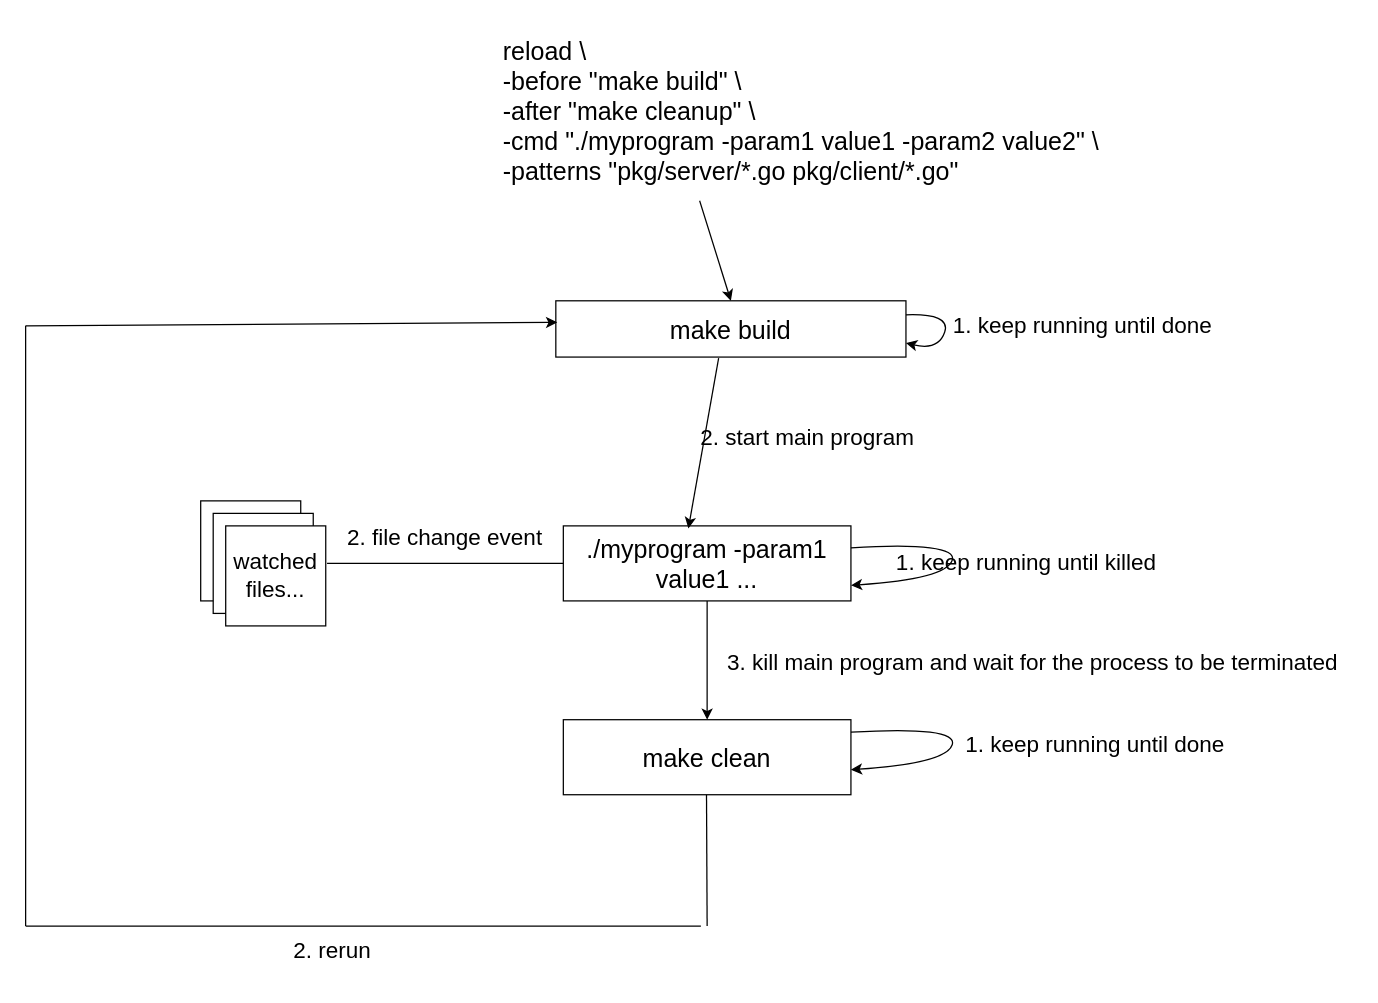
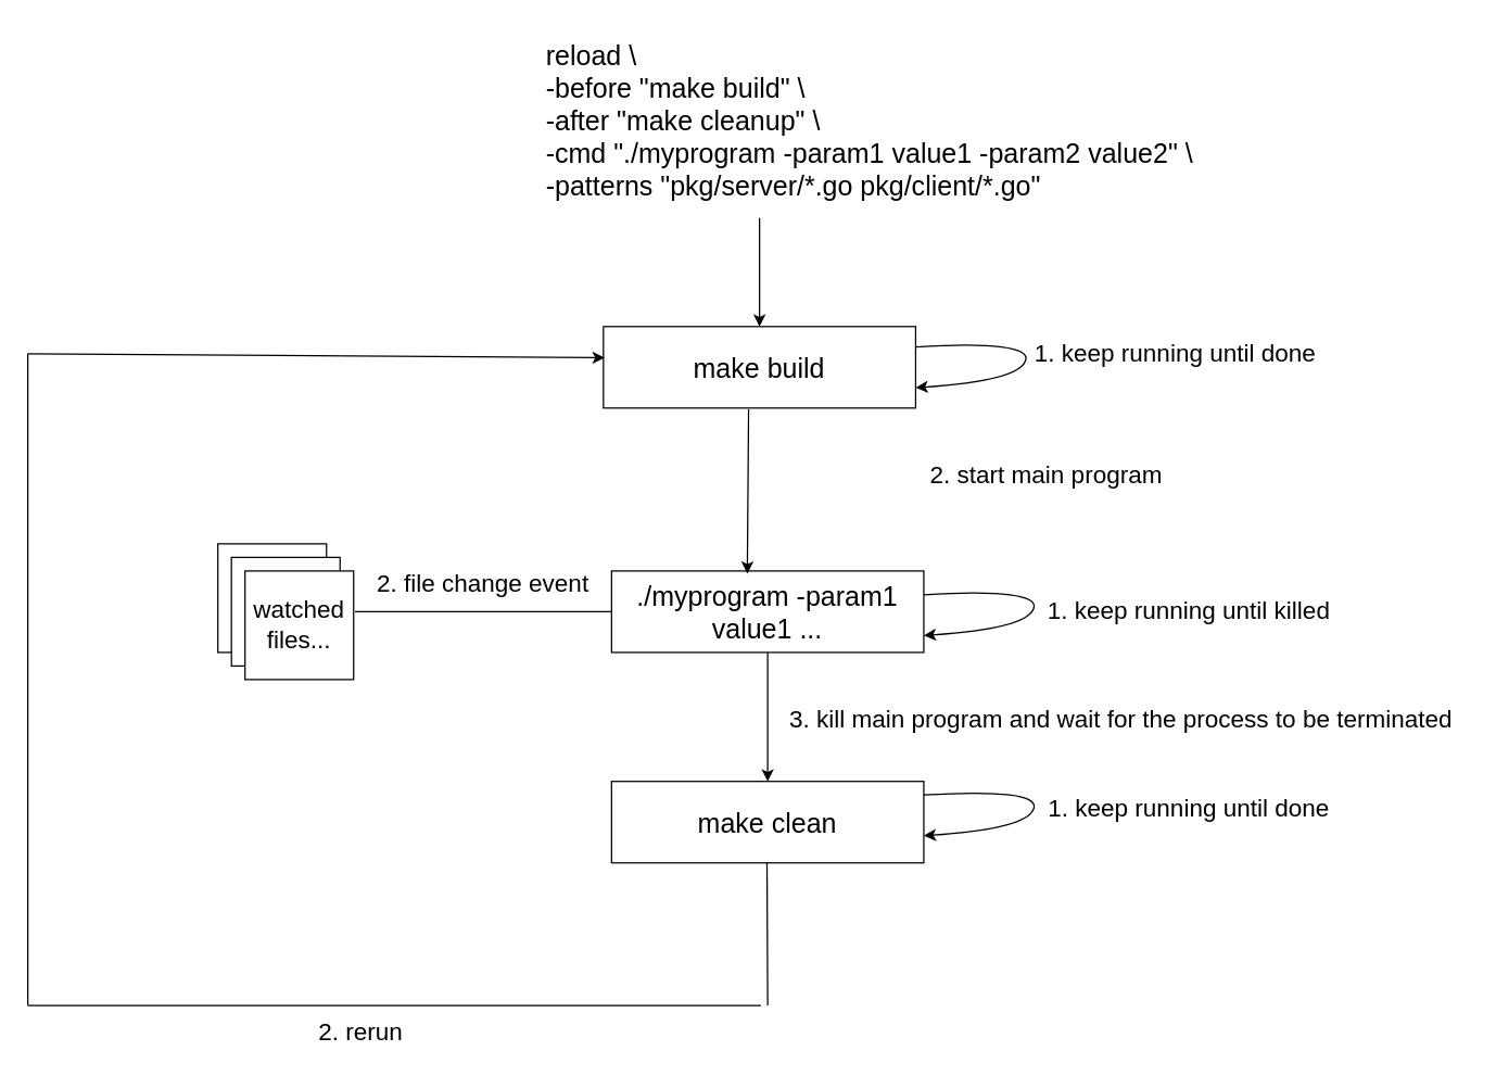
  <mxCell id="0" />
  <mxCell id="1" parent="0" />
  <mxCell id="2" value="&lt;font style=&quot;font-size: 20px;&quot;&gt;reload \&lt;br&gt;-before &quot;make build&quot; \&lt;br&gt;-after &quot;make cleanup&quot; \&lt;br&gt;-cmd &quot;./myprogram -param1 value1 -param2 value2&quot; \&lt;br&gt;-patterns &quot;pkg/server/*.go pkg/client/*.go&quot;&amp;nbsp;&lt;br&gt;&lt;br&gt;&lt;/font&gt;" style="text;html=1;align=left;verticalAlign=middle;resizable=0;points=[];autosize=1;strokeColor=none;fillColor=none;" vertex="1" parent="1"><mxGeometry x="400" width="500" height="160" as="geometry" y="20" /></mxCell>
- <mxCell id="3" value="&lt;font style=&quot;font-size: 20px;&quot;&gt;make build&lt;/font&gt;" style="rounded=0;whiteSpace=wrap;html=1;" vertex="1" parent="1"><mxGeometry x="444" y="240" width="280" height="45" as="geometry" /></mxCell>
+ <mxCell id="3" value="&lt;font style=&quot;font-size: 20px;&quot;&gt;make build&lt;/font&gt;" style="rounded=0;whiteSpace=wrap;html=1;" vertex="1" parent="1"><mxGeometry x="444" y="240" width="230" height="60" as="geometry" /></mxCell>
  <mxCell id="4" value="" style="endArrow=classic;html=1;rounded=0;entryX=0.5;entryY=0;entryDx=0;entryDy=0;" edge="1" parent="1" target="3"><mxGeometry width="50" height="50" relative="1" as="geometry"><mxPoint x="559" y="160" as="sourcePoint" /><mxPoint x="730" y="310" as="targetPoint" /></mxGeometry></mxCell>
  <mxCell id="5" value="" style="curved=1;endArrow=classic;html=1;rounded=0;entryX=1;entryY=0.75;entryDx=0;entryDy=0;exitX=1;exitY=0.25;exitDx=0;exitDy=0;" edge="1" parent="1" source="3" target="3"><mxGeometry width="50" height="50" relative="1" as="geometry"><mxPoint x="690" y="290" as="sourcePoint" /><mxPoint x="770" y="320" as="targetPoint" /><Array as="points"><mxPoint x="760" y="250" /><mxPoint x="750" y="280" /></Array></mxGeometry></mxCell>
  <mxCell id="6" value="&lt;font style=&quot;font-size: 18px;&quot;&gt;1. keep running until done&lt;/font&gt;" style="text;html=1;align=center;verticalAlign=middle;resizable=0;points=[];autosize=1;strokeColor=none;fillColor=none;" vertex="1" parent="1"><mxGeometry x="750" y="240" width="230" height="40" as="geometry" /></mxCell>
  <mxCell id="7" value="&lt;font style=&quot;font-size: 20px;&quot;&gt;./myprogram -param1 value1 ...&lt;/font&gt;" style="rounded=0;whiteSpace=wrap;html=1;" vertex="1" parent="1"><mxGeometry x="450" y="420" width="230" height="60" as="geometry" /></mxCell>
- <mxCell id="8" value="&lt;font style=&quot;font-size: 18px;&quot;&gt;1. keep running until killed&lt;/font&gt;" style="text;html=1;align=center;verticalAlign=middle;resizable=0;points=[];autosize=1;strokeColor=none;fillColor=none;" vertex="1" parent="1"><mxGeometry x="705" y="430" width="230" height="40" as="geometry" /></mxCell>
+ <mxCell id="8" value="&lt;font style=&quot;font-size: 18px;&quot;&gt;1. keep running until killed&lt;/font&gt;" style="text;html=1;align=center;verticalAlign=middle;resizable=0;points=[];autosize=1;strokeColor=none;fillColor=none;" vertex="1" parent="1"><mxGeometry x="760" y="430" width="230" height="40" as="geometry" /></mxCell>
  <mxCell id="9" value="" style="endArrow=classic;html=1;rounded=0;exitX=0.465;exitY=1.017;exitDx=0;exitDy=0;exitPerimeter=0;" edge="1" parent="1" source="3"><mxGeometry width="50" height="50" relative="1" as="geometry"><mxPoint x="551" y="350" as="sourcePoint" /><mxPoint x="550" y="422" as="targetPoint" /></mxGeometry></mxCell>
  <mxCell id="10" value="" style="whiteSpace=wrap;html=1;aspect=fixed;" vertex="1" parent="1"><mxGeometry x="160" y="400" width="80" height="80" as="geometry" /></mxCell>
  <mxCell id="11" value="" style="whiteSpace=wrap;html=1;aspect=fixed;" vertex="1" parent="1"><mxGeometry x="170" y="410" width="80" height="80" as="geometry" /></mxCell>
  <mxCell id="12" value="&lt;font style=&quot;font-size: 18px;&quot;&gt;watched files...&lt;/font&gt;" style="whiteSpace=wrap;html=1;aspect=fixed;" vertex="1" parent="1"><mxGeometry x="180" y="420" width="80" height="80" as="geometry" /></mxCell>
  <mxCell id="13" value="" style="endArrow=none;html=1;rounded=0;entryX=0;entryY=0.5;entryDx=0;entryDy=0;exitX=1.013;exitY=0.375;exitDx=0;exitDy=0;exitPerimeter=0;" edge="1" parent="1" source="12" target="7"><mxGeometry width="50" height="50" relative="1" as="geometry"><mxPoint x="310" y="420" as="sourcePoint" /><mxPoint x="360" y="370" as="targetPoint" /></mxGeometry></mxCell>
  <mxCell id="14" value="&lt;font style=&quot;font-size: 18px;&quot;&gt;2. file change event&lt;/font&gt;" style="text;html=1;align=center;verticalAlign=middle;resizable=0;points=[];autosize=1;strokeColor=none;fillColor=none;" vertex="1" parent="1"><mxGeometry x="265" y="410" width="180" height="40" as="geometry" /></mxCell>
  <mxCell id="15" value="" style="endArrow=classic;html=1;rounded=0;exitX=0.5;exitY=1;exitDx=0;exitDy=0;entryX=0.5;entryY=0;entryDx=0;entryDy=0;" edge="1" parent="1" source="7" target="16"><mxGeometry width="50" height="50" relative="1" as="geometry"><mxPoint x="590" y="620" as="sourcePoint" /><mxPoint x="565" y="540" as="targetPoint" /></mxGeometry></mxCell>
  <mxCell id="16" value="&lt;font style=&quot;font-size: 20px;&quot;&gt;make clean&lt;/font&gt;" style="rounded=0;whiteSpace=wrap;html=1;" vertex="1" parent="1"><mxGeometry x="450" y="575" width="230" height="60" as="geometry" /></mxCell>
  <mxCell id="17" value="&lt;font style=&quot;font-size: 18px;&quot;&gt;3. kill main program and wait for the process to be terminated&lt;/font&gt;" style="text;html=1;align=center;verticalAlign=middle;resizable=0;points=[];autosize=1;strokeColor=none;fillColor=none;" vertex="1" parent="1"><mxGeometry x="570" y="510" width="510" height="40" as="geometry" /></mxCell>
- <mxCell id="18" value="&lt;font style=&quot;font-size: 18px;&quot;&gt;2. start main program&lt;/font&gt;" style="text;html=1;align=center;verticalAlign=middle;resizable=0;points=[];autosize=1;strokeColor=none;fillColor=none;" vertex="1" parent="1"><mxGeometry x="550" y="330" width="190" height="40" as="geometry" /></mxCell>
+ <mxCell id="18" value="&lt;font style=&quot;font-size: 18px;&quot;&gt;2. start main program&lt;/font&gt;" style="text;html=1;align=center;verticalAlign=middle;resizable=0;points=[];autosize=1;strokeColor=none;fillColor=none;" vertex="1" parent="1"><mxGeometry x="675" y="330" width="190" height="40" as="geometry" /></mxCell>
  <mxCell id="19" value="" style="curved=1;endArrow=classic;html=1;rounded=0;entryX=1;entryY=0.75;entryDx=0;entryDy=0;exitX=1;exitY=0.25;exitDx=0;exitDy=0;" edge="1" parent="1"><mxGeometry width="50" height="50" relative="1" as="geometry"><mxPoint x="680" y="437.5" as="sourcePoint" /><mxPoint x="680" y="467.5" as="targetPoint" /><Array as="points"><mxPoint x="766" y="432.5" /><mxPoint x="756" y="462.5" /></Array></mxGeometry></mxCell>
  <mxCell id="20" value="" style="curved=1;endArrow=classic;html=1;rounded=0;entryX=1;entryY=0.75;entryDx=0;entryDy=0;exitX=1;exitY=0.25;exitDx=0;exitDy=0;" edge="1" parent="1"><mxGeometry width="50" height="50" relative="1" as="geometry"><mxPoint x="680" y="585" as="sourcePoint" /><mxPoint x="680" y="615" as="targetPoint" /><Array as="points"><mxPoint x="766" y="580" /><mxPoint x="756" y="610" /></Array></mxGeometry></mxCell>
  <mxCell id="21" value="&lt;font style=&quot;font-size: 18px;&quot;&gt;1. keep running until done&lt;/font&gt;" style="text;html=1;align=center;verticalAlign=middle;resizable=0;points=[];autosize=1;strokeColor=none;fillColor=none;" vertex="1" parent="1"><mxGeometry x="760" y="575" width="230" height="40" as="geometry" /></mxCell>
  <mxCell id="22" value="" style="endArrow=none;html=1;rounded=0;" edge="1" parent="1"><mxGeometry width="50" height="50" relative="1" as="geometry"><mxPoint x="565" y="740" as="sourcePoint" /><mxPoint x="564.5" y="635" as="targetPoint" /></mxGeometry></mxCell>
  <mxCell id="23" value="" style="endArrow=none;html=1;rounded=0;" edge="1" parent="1"><mxGeometry width="50" height="50" relative="1" as="geometry"><mxPoint x="20" y="740" as="sourcePoint" /><mxPoint x="560" y="740" as="targetPoint" /></mxGeometry></mxCell>
  <mxCell id="24" value="" style="endArrow=none;html=1;rounded=0;" edge="1" parent="1"><mxGeometry width="50" height="50" relative="1" as="geometry"><mxPoint x="20" y="740" as="sourcePoint" /><mxPoint x="20" y="260" as="targetPoint" /></mxGeometry></mxCell>
  <mxCell id="25" value="" style="endArrow=classic;html=1;rounded=0;entryX=0.004;entryY=0.383;entryDx=0;entryDy=0;entryPerimeter=0;" edge="1" parent="1" target="3"><mxGeometry width="50" height="50" relative="1" as="geometry"><mxPoint x="20" y="260" as="sourcePoint" /><mxPoint x="130" y="210" as="targetPoint" /></mxGeometry></mxCell>
  <mxCell id="26" value="&lt;font style=&quot;font-size: 18px;&quot;&gt;2. rerun&lt;/font&gt;" style="text;html=1;align=center;verticalAlign=middle;resizable=0;points=[];autosize=1;strokeColor=none;fillColor=none;" vertex="1" parent="1"><mxGeometry x="220" y="740" width="90" height="40" as="geometry" /></mxCell>
